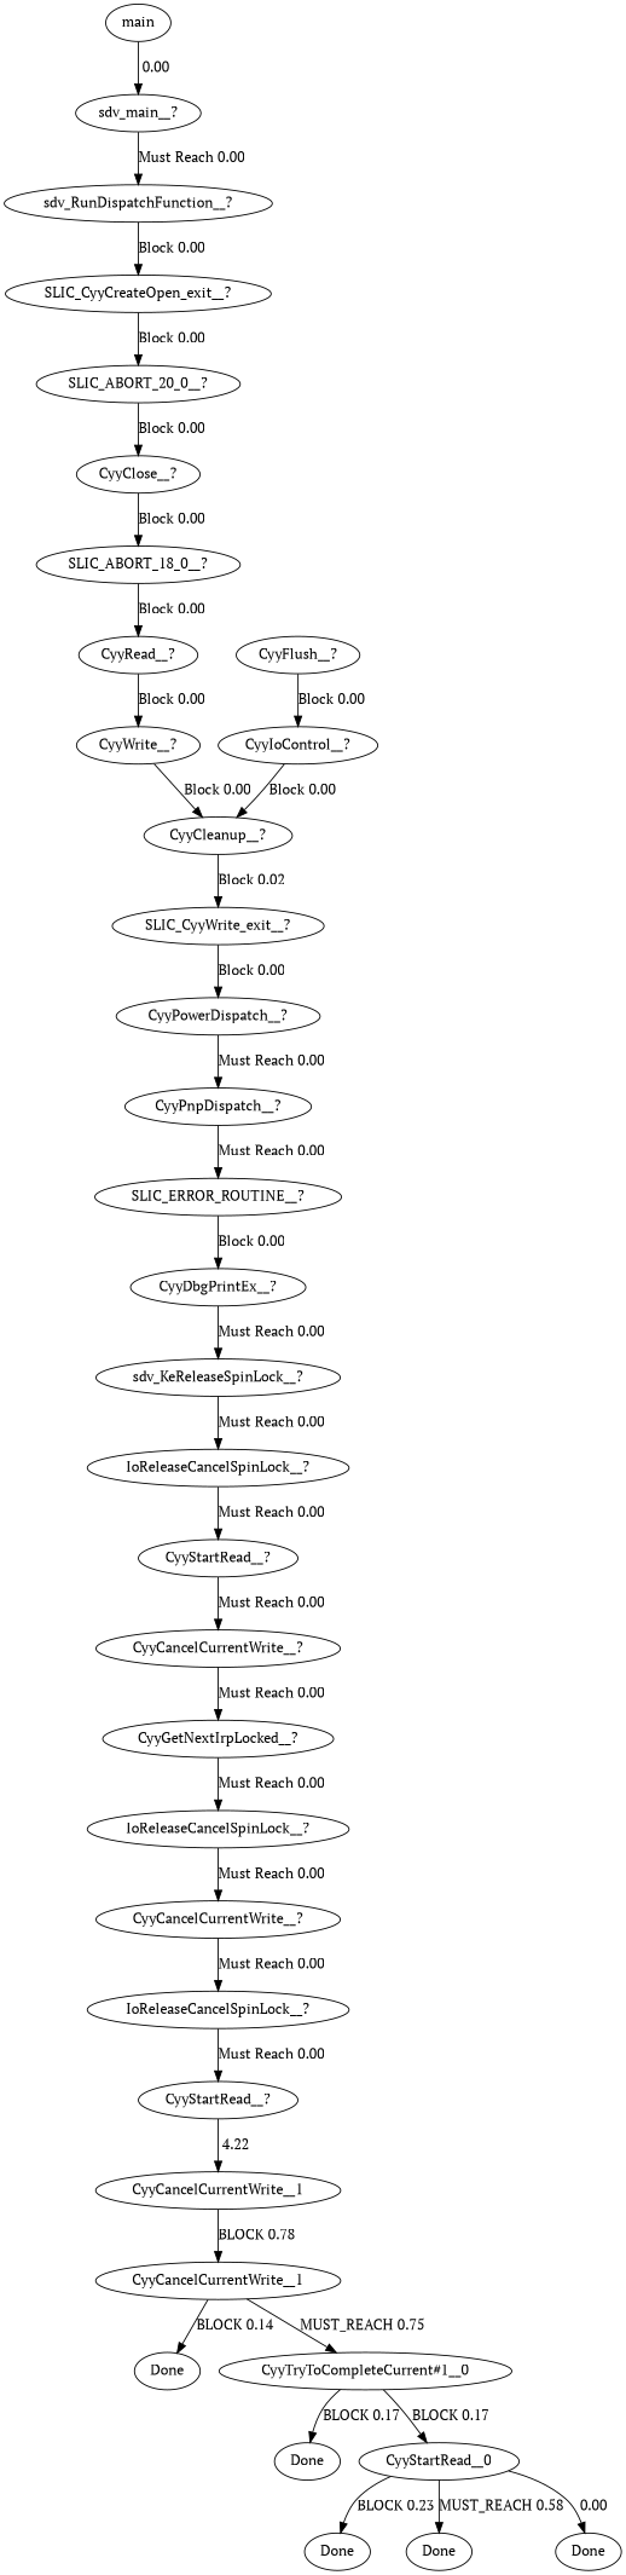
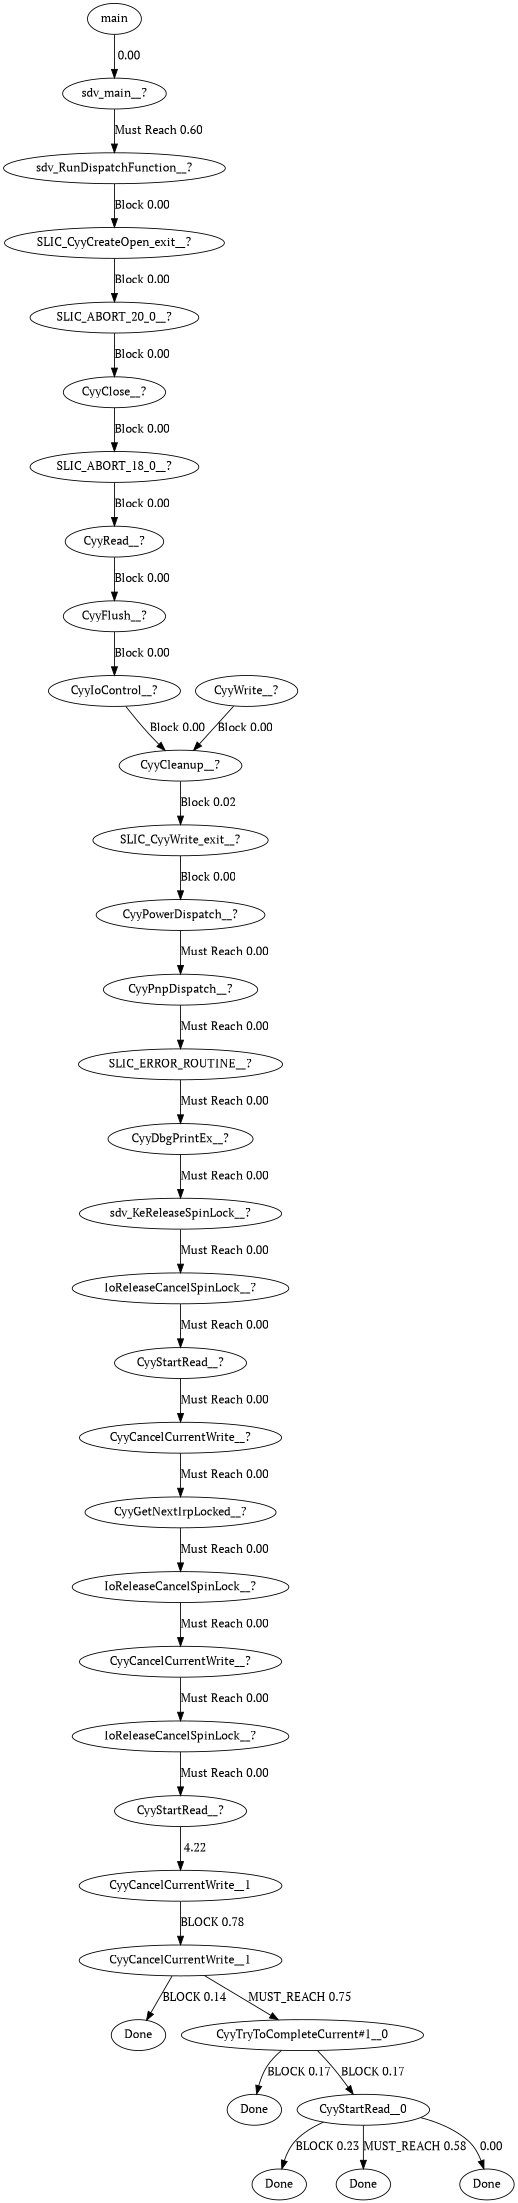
  digraph {
    fontname="PT Serif"
    node [fontname="PT Serif"]
    edge [fontname="PT Serif"]
    n1 [label=main]
    n2 [label="sdv_main__?"]
    n3 [label="sdv_RunDispatchFunction__?"]
    n4 [label="SLIC_CyyCreateOpen_exit__?"]
    n5 [label="SLIC_ABORT_20_0__?"]
    n6 [label="CyyClose__?"]
    n7 [label="SLIC_ABORT_18_0__?"]
    n8 [label="CyyRead__?"]
    n9 [label="CyyWrite__?"]
    n10 [label="CyyCleanup__?"]
    n11 [label="CyyFlush__?"]
    n12 [label="CyyIoControl__?"]
    n13 [label="SLIC_CyyWrite_exit__?"]
    n14 [label="CyyPowerDispatch__?"]
    n15 [label="CyyPnpDispatch__?"]
    n16 [label="SLIC_ERROR_ROUTINE__?"]
    n17 [label="CyyDbgPrintEx__?"]
    n18 [label="sdv_KeReleaseSpinLock__?"]
    n19 [label="IoReleaseCancelSpinLock__?"]
    n20 [label="CyyStartRead__?"]
    n21 [label="CyyCancelCurrentWrite__?"]
    n22 [label="CyyGetNextIrpLocked__?"]
    n23 [label="IoReleaseCancelSpinLock__?"]
    n24 [label="CyyCancelCurrentWrite__?"]
    n25 [label="IoReleaseCancelSpinLock__?"]
    n26 [label="CyyStartRead__?"]
    n27 [label=CyyCancelCurrentWrite__1]
    n28 [label=CyyCancelCurrentWrite__1]
    n29 [label=Done]
    n30 [label="CyyTryToCompleteCurrent#1__0"]
    n31 [label=Done]
    n32 [label=CyyStartRead__0]
    n33 [label=Done]
    n34 [label=Done]
    n35 [label=Done]
    n1 -> n2 [label=" 0.00"]
-   n2 -> n3 [label="Must Reach 0.00"]
+   n2 -> n3 [label="Must Reach 0.60"]
    n3 -> n4 [label="Block 0.00"]
    n4 -> n5 [label="Block 0.00"]
    n5 -> n6 [label="Block 0.00"]
    n6 -> n7 [label="Block 0.00"]
    n7 -> n8 [label="Block 0.00"]
-   n8 -> n9 [label="Block 0.00"]
+   n8 -> n11 [label="Block 0.00"]
    n9 -> n10 [label="Block 0.00"]
    n10 -> n13 [label="Block 0.02"]
    n11 -> n12 [label="Block 0.00"]
    n12 -> n10 [label="Block 0.00"]
    n13 -> n14 [label="Block 0.00"]
    n14 -> n15 [label="Must Reach 0.00"]
    n15 -> n16 [label="Must Reach 0.00"]
-   n16 -> n17 [label="Block 0.00"]
+   n16 -> n17 [label="Must Reach 0.00"]
    n17 -> n18 [label="Must Reach 0.00"]
    n18 -> n19 [label="Must Reach 0.00"]
    n19 -> n20 [label="Must Reach 0.00"]
    n20 -> n21 [label="Must Reach 0.00"]
    n21 -> n22 [label="Must Reach 0.00"]
    n22 -> n23 [label="Must Reach 0.00"]
    n23 -> n24 [label="Must Reach 0.00"]
    n24 -> n25 [label="Must Reach 0.00"]
    n25 -> n26 [label="Must Reach 0.00"]
    n26 -> n27 [label=" 4.22"]
    n27 -> n28 [label="BLOCK 0.78"]
    n28 -> n29 [label="BLOCK 0.14"]
    n28 -> n30 [label="MUST_REACH 0.75"]
    n30 -> n31 [label="BLOCK 0.17"]
    n30 -> n32 [label="BLOCK 0.17"]
    n32 -> n33 [label="BLOCK 0.23"]
    n32 -> n34 [label="MUST_REACH 0.58"]
    n32 -> n35 [label=" 0.00"]
  }
